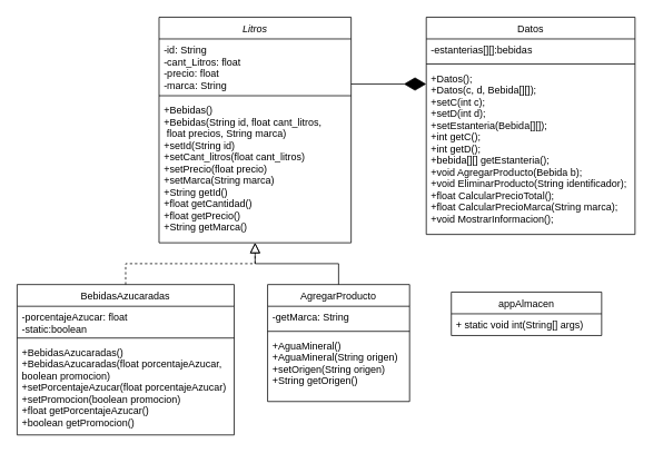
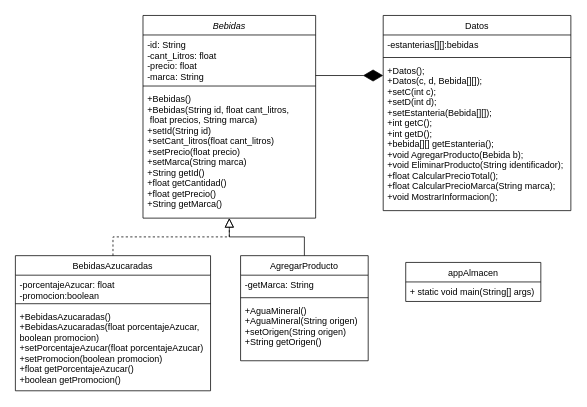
  <mxCell id="0" />
  <mxCell id="1" parent="0" />
- <mxCell id="2" value="Litros" style="swimlane;fontStyle=2;align=center;verticalAlign=top;childLayout=stackLayout;horizontal=1;startSize=26;horizontalStack=0;resizeParent=1;resizeLast=0;collapsible=1;marginBottom=0;rounded=0;shadow=0;strokeWidth=1;" parent="1" vertex="1"><mxGeometry x="190" y="20" width="230" height="270" as="geometry"><mxRectangle x="230" y="140" width="160" height="26" as="alternateBounds" /></mxGeometry></mxCell>
+ <mxCell id="2" value="Bebidas" style="swimlane;fontStyle=2;align=center;verticalAlign=top;childLayout=stackLayout;horizontal=1;startSize=26;horizontalStack=0;resizeParent=1;resizeLast=0;collapsible=1;marginBottom=0;rounded=0;shadow=0;strokeWidth=1;" parent="1" vertex="1"><mxGeometry x="190" y="20" width="230" height="270" as="geometry"><mxRectangle x="230" y="140" width="160" height="26" as="alternateBounds" /></mxGeometry></mxCell>
  <mxCell id="3" value="-id: String&#10;-cant_Litros: float&#10;-precio: float&#10;-marca: String" style="text;align=left;verticalAlign=top;spacingLeft=4;spacingRight=4;overflow=hidden;rotatable=0;points=[[0,0.5],[1,0.5]];portConstraint=eastwest;" parent="2" vertex="1"><mxGeometry y="26" width="230" height="64" as="geometry" /></mxCell>
  <mxCell id="4" value="" style="line;html=1;strokeWidth=1;align=left;verticalAlign=middle;spacingTop=-1;spacingLeft=3;spacingRight=3;rotatable=0;labelPosition=right;points=[];portConstraint=eastwest;" parent="2" vertex="1"><mxGeometry y="90" width="230" height="8" as="geometry" /></mxCell>
  <mxCell id="5" value="+Bebidas()&#10;+Bebidas(String id, float cant_litros,&#10; float precios, String marca)&#10;+setId(String id)&#10;+setCant_litros(float cant_litros)&#10;+setPrecio(float precio)&#10;+setMarca(String marca)&#10;+String getId()&#10;+float getCantidad()&#10;+float getPrecio()&#10;+String getMarca()" style="text;align=left;verticalAlign=top;spacingLeft=4;spacingRight=4;overflow=hidden;rotatable=0;points=[[0,0.5],[1,0.5]];portConstraint=eastwest;" parent="2" vertex="1"><mxGeometry y="98" width="230" height="172" as="geometry" /></mxCell>
  <mxCell id="6" value="BebidasAzucaradas" style="swimlane;fontStyle=0;align=center;verticalAlign=top;childLayout=stackLayout;horizontal=1;startSize=26;horizontalStack=0;resizeParent=1;resizeLast=0;collapsible=1;marginBottom=0;rounded=0;shadow=0;strokeWidth=1;" parent="1" vertex="1"><mxGeometry x="20" y="340" width="260" height="180" as="geometry"><mxRectangle x="130" y="380" width="160" height="26" as="alternateBounds" /></mxGeometry></mxCell>
- <mxCell id="7" value="-porcentajeAzucar: float&#10;-static:boolean" style="text;align=left;verticalAlign=top;spacingLeft=4;spacingRight=4;overflow=hidden;rotatable=0;points=[[0,0.5],[1,0.5]];portConstraint=eastwest;" parent="6" vertex="1"><mxGeometry y="26" width="260" height="34" as="geometry" /></mxCell>
+ <mxCell id="7" value="-porcentajeAzucar: float&#10;-promocion:boolean" style="text;align=left;verticalAlign=top;spacingLeft=4;spacingRight=4;overflow=hidden;rotatable=0;points=[[0,0.5],[1,0.5]];portConstraint=eastwest;" parent="6" vertex="1"><mxGeometry y="26" width="260" height="34" as="geometry" /></mxCell>
  <mxCell id="8" value="" style="line;html=1;strokeWidth=1;align=left;verticalAlign=middle;spacingTop=-1;spacingLeft=3;spacingRight=3;rotatable=0;labelPosition=right;points=[];portConstraint=eastwest;" parent="6" vertex="1"><mxGeometry y="60" width="260" height="8" as="geometry" /></mxCell>
  <mxCell id="9" value="+BebidasAzucaradas()&#10;+BebidasAzucaradas(float porcentajeAzucar, &#10;boolean promocion)&#10;+setPorcentajeAzucar(float porcentajeAzucar)&#10;+setPromocion(boolean promocion)&#10;+float getPorcentajeAzucar()&#10;+boolean getPromocion()&#10;" style="text;align=left;verticalAlign=top;spacingLeft=4;spacingRight=4;overflow=hidden;rotatable=0;points=[[0,0.5],[1,0.5]];portConstraint=eastwest;fontStyle=0" parent="6" vertex="1"><mxGeometry y="68" width="260" height="102" as="geometry" /></mxCell>
  <mxCell id="10" value="" style="endArrow=block;endSize=10;endFill=0;shadow=0;strokeWidth=1;rounded=0;edgeStyle=elbowEdgeStyle;elbow=vertical;dashed=1;" parent="1" source="6" target="2" edge="1"><mxGeometry width="160" relative="1" as="geometry"><mxPoint x="170" y="143" as="sourcePoint" /><mxPoint x="170" y="143" as="targetPoint" /></mxGeometry></mxCell>
  <mxCell id="11" value="AgregarProducto" style="swimlane;fontStyle=0;align=center;verticalAlign=top;childLayout=stackLayout;horizontal=1;startSize=26;horizontalStack=0;resizeParent=1;resizeLast=0;collapsible=1;marginBottom=0;rounded=0;shadow=0;strokeWidth=1;" parent="1" vertex="1"><mxGeometry x="320" y="340" width="170" height="140" as="geometry"><mxRectangle x="340" y="380" width="170" height="26" as="alternateBounds" /></mxGeometry></mxCell>
  <mxCell id="12" value="-getMarca: String " style="text;align=left;verticalAlign=top;spacingLeft=4;spacingRight=4;overflow=hidden;rotatable=0;points=[[0,0.5],[1,0.5]];portConstraint=eastwest;" parent="11" vertex="1"><mxGeometry y="26" width="170" height="26" as="geometry" /></mxCell>
  <mxCell id="13" value="" style="line;html=1;strokeWidth=1;align=left;verticalAlign=middle;spacingTop=-1;spacingLeft=3;spacingRight=3;rotatable=0;labelPosition=right;points=[];portConstraint=eastwest;" parent="11" vertex="1"><mxGeometry y="52" width="170" height="8" as="geometry" /></mxCell>
  <mxCell id="14" value="+AguaMineral()&#10;+AguaMineral(String origen)&#10;+setOrigen(String origen)&#10;+String getOrigen()" style="text;align=left;verticalAlign=top;spacingLeft=4;spacingRight=4;overflow=hidden;rotatable=0;points=[[0,0.5],[1,0.5]];portConstraint=eastwest;" parent="11" vertex="1"><mxGeometry y="60" width="170" height="80" as="geometry" /></mxCell>
  <mxCell id="15" value="" style="endArrow=block;endSize=10;endFill=0;shadow=0;strokeWidth=1;rounded=0;edgeStyle=elbowEdgeStyle;elbow=vertical;" parent="1" source="11" target="2" edge="1"><mxGeometry width="160" relative="1" as="geometry"><mxPoint x="180" y="313" as="sourcePoint" /><mxPoint x="280" y="211" as="targetPoint" /></mxGeometry></mxCell>
  <mxCell id="16" value="Datos" style="swimlane;fontStyle=0;align=center;verticalAlign=top;childLayout=stackLayout;horizontal=1;startSize=26;horizontalStack=0;resizeParent=1;resizeParentMax=0;resizeLast=0;collapsible=1;marginBottom=0;" parent="1" vertex="1"><mxGeometry x="510" y="20" width="250" height="260" as="geometry"><mxRectangle x="540" y="80" width="60" height="26" as="alternateBounds" /></mxGeometry></mxCell>
  <mxCell id="17" value="-estanterias[][]:bebidas" style="text;strokeColor=none;fillColor=none;align=left;verticalAlign=top;spacingLeft=4;spacingRight=4;overflow=hidden;rotatable=0;points=[[0,0.5],[1,0.5]];portConstraint=eastwest;" parent="16" vertex="1"><mxGeometry y="26" width="250" height="26" as="geometry" /></mxCell>
  <mxCell id="18" value="" style="line;strokeWidth=1;fillColor=none;align=left;verticalAlign=middle;spacingTop=-1;spacingLeft=3;spacingRight=3;rotatable=0;labelPosition=right;points=[];portConstraint=eastwest;" parent="16" vertex="1"><mxGeometry y="52" width="250" height="8" as="geometry" /></mxCell>
  <mxCell id="19" value="+Datos();&#10;+Datos(c, d, Bebida[][]);&#10;+setC(int c);&#10;+setD(int d);&#10;+setEstanteria(Bebida[][]);&#10;+int getC();&#10;+int getD();&#10;+bebida[][] getEstanteria();&#10;+void AgregarProducto(Bebida b);&#10;+void EliminarProducto(String identificador);&#10;+float CalcularPrecioTotal();&#10;+float CalcularPrecioMarca(String marca);&#10;+void MostrarInformacion();&#10;" style="text;strokeColor=none;fillColor=none;align=left;verticalAlign=top;spacingLeft=4;spacingRight=4;overflow=hidden;rotatable=0;points=[[0,0.5],[1,0.5]];portConstraint=eastwest;" parent="16" vertex="1"><mxGeometry y="60" width="250" height="200" as="geometry" /></mxCell>
  <mxCell id="20" value="" style="endArrow=diamondThin;endFill=1;endSize=24;html=1;rounded=0;" parent="1" edge="1"><mxGeometry width="160" relative="1" as="geometry"><mxPoint x="420" y="100" as="sourcePoint" /><mxPoint x="510" y="100" as="targetPoint" /></mxGeometry></mxCell>
  <mxCell id="21" value="appAlmacen" style="swimlane;fontStyle=0;childLayout=stackLayout;horizontal=1;startSize=26;fillColor=none;horizontalStack=0;resizeParent=1;resizeParentMax=0;resizeLast=0;collapsible=1;marginBottom=0;" parent="1" vertex="1"><mxGeometry x="540" y="349" width="180" height="52" as="geometry" /></mxCell>
- <mxCell id="22" value="+ static void int(String[] args)" style="text;strokeColor=none;fillColor=none;align=left;verticalAlign=top;spacingLeft=4;spacingRight=4;overflow=hidden;rotatable=0;points=[[0,0.5],[1,0.5]];portConstraint=eastwest;" parent="21" vertex="1"><mxGeometry y="26" width="180" height="26" as="geometry" /></mxCell>
+ <mxCell id="22" value="+ static void main(String[] args)" style="text;strokeColor=none;fillColor=none;align=left;verticalAlign=top;spacingLeft=4;spacingRight=4;overflow=hidden;rotatable=0;points=[[0,0.5],[1,0.5]];portConstraint=eastwest;" parent="21" vertex="1"><mxGeometry y="26" width="180" height="26" as="geometry" /></mxCell>
